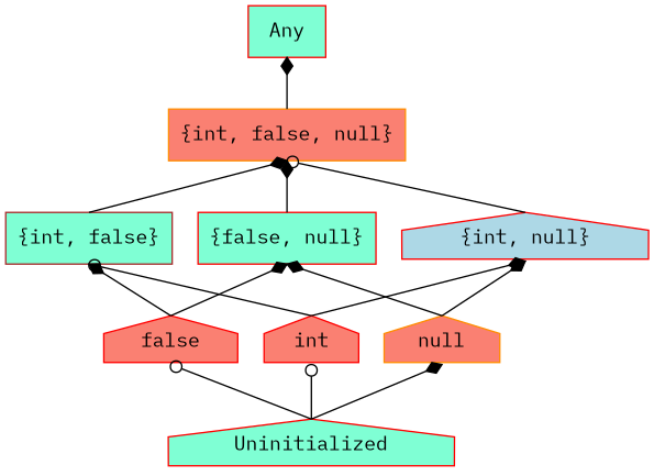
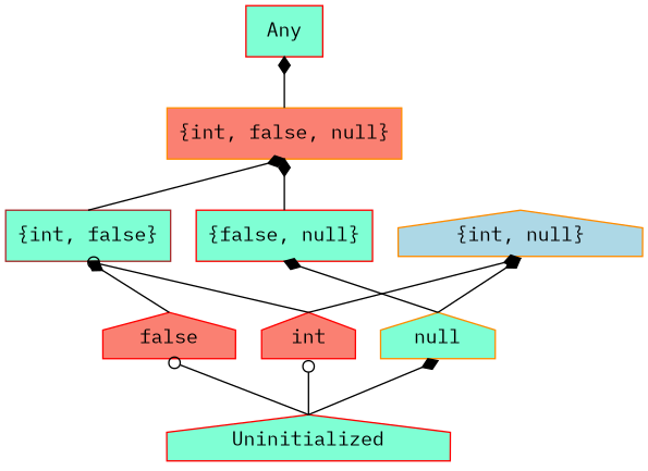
  digraph {
    fontname="IBM Plex Mono"
    rankdir=BT
    splines=line
    node [color=red fillcolor=aquamarine fontname="IBM Plex Mono" shape=house style=filled]
    edge [arrowhead=diamond fontname="IBM Plex Mono" headport=s tailport=n]
    n1 [label=Uninitialized]
    false [fillcolor=salmon]
    int [fillcolor=salmon]
-   null [color=darkorange fillcolor=salmon]
+   null [color=darkorange]
    n5 [color=brown label="{int, false}" shape=box]
    n6 [label="{false, null}" shape=box]
-   n7 [fillcolor=lightblue label="{int, null}"]
+   n7 [color=darkorange fillcolor=lightblue label="{int, null}"]
    n8 [color=darkorange fillcolor=salmon label="{int, false, null}" shape=box]
    n9 [label=Any shape=box]
    n1 -> false [arrowhead=odot]
    n1 -> int [arrowhead=odot]
    n1 -> null
    false -> n5
-   false -> n6
    int -> n5 [arrowhead=odot]
    int -> n7
    null -> n6
    null -> n7
    n5 -> n8
    n6 -> n8
-   n7 -> n8 [arrowhead=odot]
    n8 -> n9
  }
